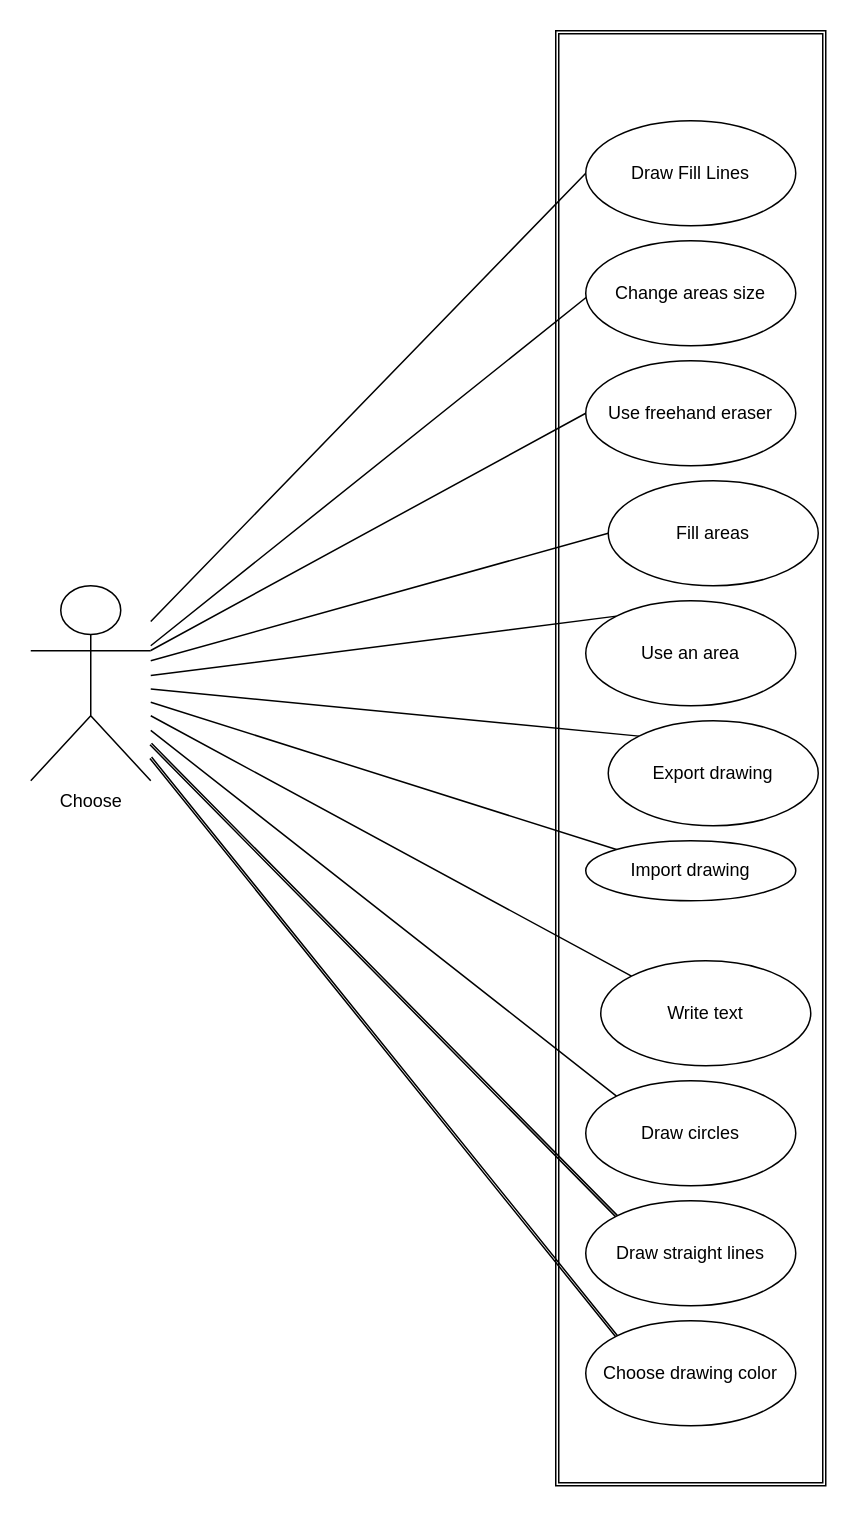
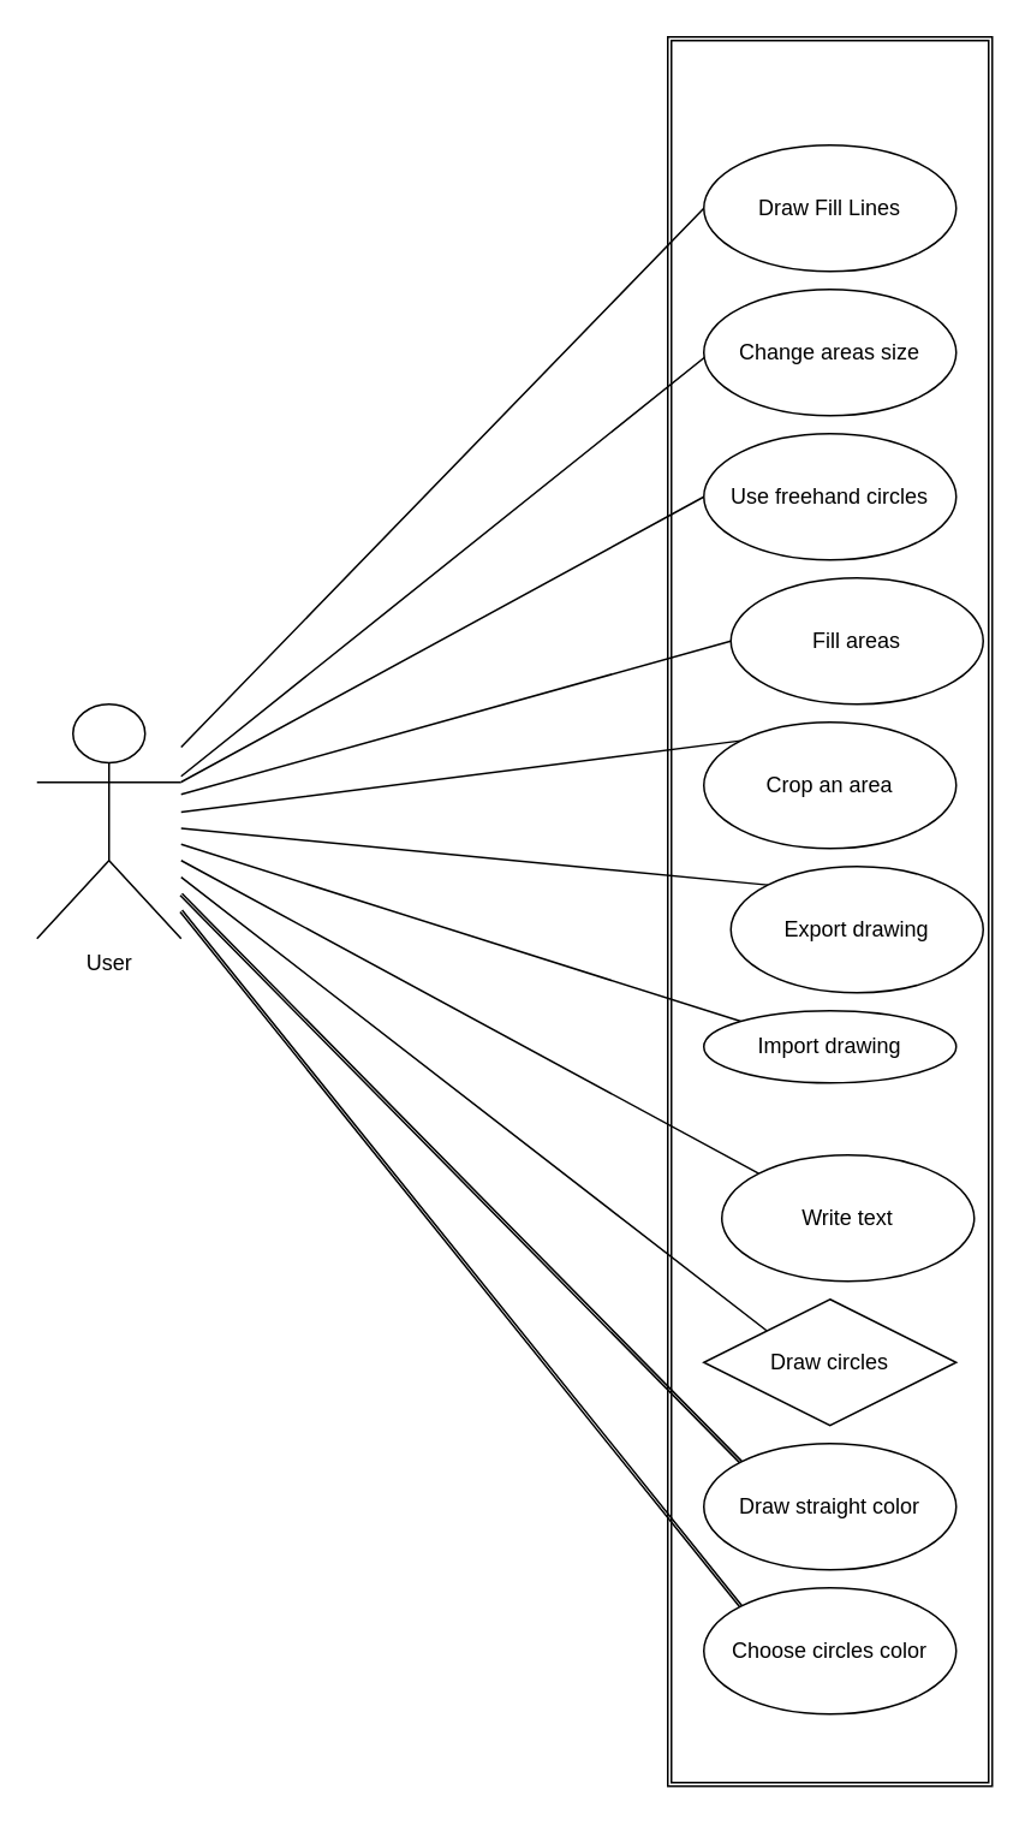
  <mxCell id="0" />
  <mxCell id="1" parent="0" />
  <mxCell id="2" value="&lt;h2&gt;&lt;br&gt;&lt;/h2&gt;" style="shape=ext;double=1;rounded=0;whiteSpace=wrap;html=1;direction=south;" vertex="1" parent="1"><mxGeometry x="370" width="180" height="970" as="geometry" y="20" /></mxCell>
- <mxCell id="3" value="Choose" style="shape=umlActor;verticalLabelPosition=bottom;verticalAlign=top;html=1;outlineConnect=0;labelBackgroundColor=none;" vertex="1" parent="1"><mxGeometry x="20" y="390" width="80" height="130" as="geometry" /></mxCell>
+ <mxCell id="3" value="User" style="shape=umlActor;verticalLabelPosition=bottom;verticalAlign=top;html=1;outlineConnect=0;labelBackgroundColor=none;" vertex="1" parent="1"><mxGeometry x="20" y="390" width="80" height="130" as="geometry" /></mxCell>
  <mxCell id="4" style="edgeStyle=none;shape=link;rounded=0;orthogonalLoop=1;jettySize=auto;html=1;exitX=0;exitY=0.5;exitDx=0;exitDy=0;width=0;" edge="1" parent="1" source="5" target="3"><mxGeometry relative="1" as="geometry" /></mxCell>
  <mxCell id="5" value="Draw Fill Lines" style="ellipse;whiteSpace=wrap;html=1;" vertex="1" parent="1"><mxGeometry x="390" y="80" width="140" height="70" as="geometry" /></mxCell>
  <mxCell id="6" style="edgeStyle=none;shape=link;rounded=0;orthogonalLoop=1;jettySize=auto;html=1;exitX=0;exitY=0;exitDx=0;exitDy=0;width=-1.429;" edge="1" parent="1" source="7" target="3"><mxGeometry relative="1" as="geometry" /></mxCell>
- <mxCell id="7" value="Choose drawing color" style="ellipse;whiteSpace=wrap;html=1;" vertex="1" parent="1"><mxGeometry x="390" y="880" width="140" height="70" as="geometry" /></mxCell>
+ <mxCell id="7" value="Choose circles color" style="ellipse;whiteSpace=wrap;html=1;" vertex="1" parent="1"><mxGeometry x="390" y="880" width="140" height="70" as="geometry" /></mxCell>
  <mxCell id="8" style="edgeStyle=none;shape=link;rounded=0;orthogonalLoop=1;jettySize=auto;html=1;exitX=0;exitY=0;exitDx=0;exitDy=0;width=1.429;" edge="1" parent="1" source="9" target="3"><mxGeometry relative="1" as="geometry" /></mxCell>
- <mxCell id="9" value="Draw straight lines" style="ellipse;whiteSpace=wrap;html=1;" vertex="1" parent="1"><mxGeometry x="390" y="800" width="140" height="70" as="geometry" /></mxCell>
+ <mxCell id="9" value="Draw straight color" style="ellipse;whiteSpace=wrap;html=1;" vertex="1" parent="1"><mxGeometry x="390" y="800" width="140" height="70" as="geometry" /></mxCell>
  <mxCell id="10" style="edgeStyle=none;shape=link;rounded=0;orthogonalLoop=1;jettySize=auto;html=1;exitX=0;exitY=0;exitDx=0;exitDy=0;width=0;" edge="1" parent="1" source="11" target="3"><mxGeometry relative="1" as="geometry" /></mxCell>
- <mxCell id="11" value="Draw circles" style="ellipse;whiteSpace=wrap;html=1;" vertex="1" parent="1"><mxGeometry x="390" y="720" width="140" height="70" as="geometry" /></mxCell>
+ <mxCell id="11" value="Draw circles" style="rhombus;whiteSpace=wrap;html=1;" vertex="1" parent="1"><mxGeometry x="390" y="720" width="140" height="70" as="geometry" /></mxCell>
  <mxCell id="12" style="edgeStyle=none;shape=link;rounded=0;orthogonalLoop=1;jettySize=auto;html=1;exitX=0;exitY=0.5;exitDx=0;exitDy=0;width=0;" edge="1" parent="1" source="13" target="3"><mxGeometry relative="1" as="geometry" /></mxCell>
- <mxCell id="13" value="Use freehand eraser" style="ellipse;whiteSpace=wrap;html=1;" vertex="1" parent="1"><mxGeometry x="390" y="240" width="140" height="70" as="geometry" /></mxCell>
+ <mxCell id="13" value="Use freehand circles" style="ellipse;whiteSpace=wrap;html=1;" vertex="1" parent="1"><mxGeometry x="390" y="240" width="140" height="70" as="geometry" /></mxCell>
  <mxCell id="14" style="edgeStyle=none;shape=link;rounded=0;orthogonalLoop=1;jettySize=auto;html=1;exitX=0;exitY=0.5;exitDx=0;exitDy=0;width=0;" edge="1" parent="1"><mxGeometry relative="1" as="geometry"><mxPoint x="397.5" y="192" as="sourcePoint" /><mxPoint x="100" y="430" as="targetPoint" /></mxGeometry></mxCell>
  <mxCell id="15" value="&lt;div&gt;Change areas size&lt;/div&gt;" style="ellipse;whiteSpace=wrap;html=1;" vertex="1" parent="1"><mxGeometry x="390" y="160" width="140" height="70" as="geometry" /></mxCell>
  <mxCell id="16" style="edgeStyle=none;shape=link;rounded=0;orthogonalLoop=1;jettySize=auto;html=1;exitX=0;exitY=0.5;exitDx=0;exitDy=0;width=0;" edge="1" parent="1" source="17"><mxGeometry relative="1" as="geometry"><mxPoint x="100" y="440" as="targetPoint" /></mxGeometry></mxCell>
  <mxCell id="17" value="Fill areas" style="ellipse;whiteSpace=wrap;html=1;" vertex="1" parent="1"><mxGeometry x="405" y="320" width="140" height="70" as="geometry" /></mxCell>
  <mxCell id="18" style="edgeStyle=none;shape=link;rounded=0;orthogonalLoop=1;jettySize=auto;html=1;exitX=0;exitY=0;exitDx=0;exitDy=0;width=0;" edge="1" parent="1" source="19" target="3"><mxGeometry relative="1" as="geometry" /></mxCell>
  <mxCell id="19" value="Write text" style="ellipse;whiteSpace=wrap;html=1;" vertex="1" parent="1"><mxGeometry x="400" y="640" width="140" height="70" as="geometry" /></mxCell>
  <mxCell id="20" style="edgeStyle=none;shape=link;rounded=0;orthogonalLoop=1;jettySize=auto;html=1;exitX=0;exitY=0;exitDx=0;exitDy=0;width=0;" edge="1" parent="1" source="21" target="3"><mxGeometry relative="1" as="geometry" /></mxCell>
- <mxCell id="21" value="Use an area" style="ellipse;whiteSpace=wrap;html=1;" vertex="1" parent="1"><mxGeometry x="390" y="400" width="140" height="70" as="geometry" /></mxCell>
+ <mxCell id="21" value="Crop an area" style="ellipse;whiteSpace=wrap;html=1;" vertex="1" parent="1"><mxGeometry x="390" y="400" width="140" height="70" as="geometry" /></mxCell>
  <mxCell id="22" style="edgeStyle=none;shape=link;rounded=0;orthogonalLoop=1;jettySize=auto;html=1;exitX=0;exitY=0;exitDx=0;exitDy=0;width=0;" edge="1" parent="1" source="23" target="3"><mxGeometry relative="1" as="geometry" /></mxCell>
  <mxCell id="23" value="Import drawing" style="ellipse;whiteSpace=wrap;html=1;" vertex="1" parent="1"><mxGeometry x="390" y="560" width="140" height="40" as="geometry" /></mxCell>
  <mxCell id="24" style="edgeStyle=none;shape=link;rounded=0;orthogonalLoop=1;jettySize=auto;html=1;exitX=0;exitY=0;exitDx=0;exitDy=0;width=0;" edge="1" parent="1" source="25" target="3"><mxGeometry relative="1" as="geometry" /></mxCell>
  <mxCell id="25" value="Export drawing" style="ellipse;whiteSpace=wrap;html=1;" vertex="1" parent="1"><mxGeometry x="405" y="480" width="140" height="70" as="geometry" /></mxCell>
